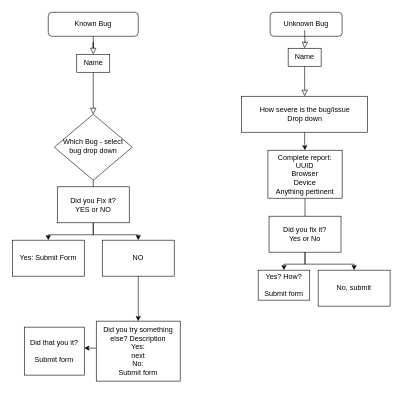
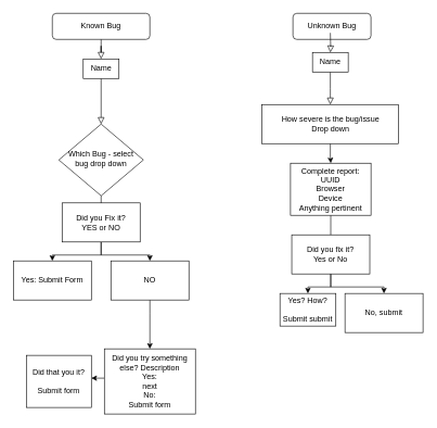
  <mxCell id="0" />
  <mxCell id="1" parent="0" />
  <mxCell id="2" value="" style="rounded=0;html=1;jettySize=auto;orthogonalLoop=1;fontSize=11;endArrow=block;endFill=0;endSize=8;strokeWidth=1;shadow=0;labelBackgroundColor=none;edgeStyle=orthogonalEdgeStyle;" parent="1" source="10" target="5" edge="1"><mxGeometry relative="1" as="geometry" /></mxCell>
  <mxCell id="3" value="Known Bug" style="rounded=1;whiteSpace=wrap;html=1;fontSize=12;glass=0;strokeWidth=1;shadow=0;" parent="1" vertex="1"><mxGeometry x="80" y="20" width="150" height="40" as="geometry" /></mxCell>
  <mxCell id="4" value="" style="edgeStyle=orthogonalEdgeStyle;rounded=0;orthogonalLoop=1;jettySize=auto;html=1;" edge="1" parent="1" source="5"><mxGeometry relative="1" as="geometry"><mxPoint x="155" y="310" as="targetPoint" /></mxGeometry></mxCell>
  <mxCell id="5" value="Which Bug - select bug drop down" style="rhombus;whiteSpace=wrap;html=1;shadow=0;fontFamily=Helvetica;fontSize=12;align=center;strokeWidth=1;spacing=6;spacingTop=-4;" parent="1" vertex="1"><mxGeometry x="90" y="190" width="130" height="110" as="geometry" /></mxCell>
  <mxCell id="6" value="Unknown Bug" style="rounded=1;whiteSpace=wrap;html=1;fontSize=12;glass=0;strokeWidth=1;shadow=0;" vertex="1" parent="1"><mxGeometry x="450" y="20" width="120" height="40" as="geometry" /></mxCell>
  <mxCell id="7" value="" style="edgeStyle=orthogonalEdgeStyle;rounded=0;orthogonalLoop=1;jettySize=auto;html=1;" edge="1" parent="1" source="9" target="12"><mxGeometry relative="1" as="geometry" /></mxCell>
  <mxCell id="8" value="" style="edgeStyle=orthogonalEdgeStyle;rounded=0;orthogonalLoop=1;jettySize=auto;html=1;" edge="1" parent="1" source="9" target="14"><mxGeometry relative="1" as="geometry" /></mxCell>
  <mxCell id="9" value="&lt;div&gt;Did you Fix it?&lt;/div&gt;&lt;div&gt;YES or NO&lt;/div&gt;" style="rounded=0;whiteSpace=wrap;html=1;" vertex="1" parent="1"><mxGeometry x="95" y="311" width="120" height="60" as="geometry" /></mxCell>
  <mxCell id="10" value="Name" style="rounded=0;whiteSpace=wrap;html=1;" vertex="1" parent="1"><mxGeometry x="127.5" y="90" width="55" height="30" as="geometry" /></mxCell>
  <mxCell id="11" value="" style="rounded=0;html=1;jettySize=auto;orthogonalLoop=1;fontSize=11;endArrow=block;endFill=0;endSize=8;strokeWidth=1;shadow=0;labelBackgroundColor=none;edgeStyle=orthogonalEdgeStyle;" edge="1" parent="1" source="3" target="10"><mxGeometry relative="1" as="geometry"><mxPoint x="155" y="60" as="sourcePoint" /><mxPoint x="155" y="170" as="targetPoint" /></mxGeometry></mxCell>
  <mxCell id="12" value="Yes: Submit Form" style="rounded=0;whiteSpace=wrap;html=1;" vertex="1" parent="1"><mxGeometry x="20" y="400" width="120" height="60" as="geometry" /></mxCell>
  <mxCell id="13" value="" style="edgeStyle=orthogonalEdgeStyle;rounded=0;orthogonalLoop=1;jettySize=auto;html=1;" edge="1" parent="1" source="14" target="16"><mxGeometry relative="1" as="geometry"><Array as="points"><mxPoint x="230" y="480" /><mxPoint x="230" y="480" /></Array></mxGeometry></mxCell>
  <mxCell id="14" value="NO" style="rounded=0;whiteSpace=wrap;html=1;" vertex="1" parent="1"><mxGeometry x="170" y="400" width="120" height="60" as="geometry" /></mxCell>
  <mxCell id="15" style="edgeStyle=orthogonalEdgeStyle;rounded=0;orthogonalLoop=1;jettySize=auto;html=1;" edge="1" parent="1" source="16"><mxGeometry relative="1" as="geometry"><mxPoint x="140" y="580" as="targetPoint" /><Array as="points"><mxPoint x="150" y="580" /><mxPoint x="150" y="580" /></Array></mxGeometry></mxCell>
  <mxCell id="16" value="&lt;div&gt;Did you try something else? Description&lt;br&gt;Yes: &lt;br&gt;&lt;/div&gt;&lt;div&gt;next&lt;br&gt;No:&lt;br&gt;Submit form&lt;br&gt;&lt;/div&gt;" style="rounded=0;whiteSpace=wrap;html=1;" vertex="1" parent="1"><mxGeometry x="160" y="535" width="140" height="100" as="geometry" /></mxCell>
  <mxCell id="17" value="&lt;div&gt;Did that you it?&lt;/div&gt;&lt;div&gt;&lt;br&gt;&lt;/div&gt;&lt;div&gt;Submit form&lt;br&gt;&lt;/div&gt;" style="rounded=0;whiteSpace=wrap;html=1;" vertex="1" parent="1"><mxGeometry x="40" y="545" width="100" height="80" as="geometry" /></mxCell>
  <mxCell id="18" value="" style="rounded=0;html=1;jettySize=auto;orthogonalLoop=1;fontSize=11;endArrow=block;endFill=0;endSize=8;strokeWidth=1;shadow=0;labelBackgroundColor=none;edgeStyle=orthogonalEdgeStyle;" edge="1" parent="1" source="19"><mxGeometry relative="1" as="geometry"><mxPoint x="507.5" y="160" as="targetPoint" /></mxGeometry></mxCell>
  <mxCell id="19" value="Name" style="rounded=0;whiteSpace=wrap;html=1;" vertex="1" parent="1"><mxGeometry x="480" y="80" width="55" height="30" as="geometry" /></mxCell>
  <mxCell id="20" value="" style="rounded=0;html=1;jettySize=auto;orthogonalLoop=1;fontSize=11;endArrow=block;endFill=0;endSize=8;strokeWidth=1;shadow=0;labelBackgroundColor=none;edgeStyle=orthogonalEdgeStyle;" edge="1" parent="1" target="19"><mxGeometry relative="1" as="geometry"><mxPoint x="507.5" y="50" as="sourcePoint" /><mxPoint x="507.5" y="160" as="targetPoint" /></mxGeometry></mxCell>
  <mxCell id="21" value="" style="edgeStyle=orthogonalEdgeStyle;rounded=0;orthogonalLoop=1;jettySize=auto;html=1;" edge="1" parent="1" source="22" target="26"><mxGeometry relative="1" as="geometry" /></mxCell>
  <mxCell id="22" value="How severe is the bug/issue&lt;br&gt;Drop down" style="rounded=0;whiteSpace=wrap;html=1;" vertex="1" parent="1"><mxGeometry x="402.5" y="160" width="210" height="60" as="geometry" /></mxCell>
  <mxCell id="23" value="" style="edgeStyle=orthogonalEdgeStyle;rounded=0;orthogonalLoop=1;jettySize=auto;html=1;exitX=0.5;exitY=1;exitDx=0;exitDy=0;entryX=0.583;entryY=0;entryDx=0;entryDy=0;entryPerimeter=0;" edge="1" parent="1" source="26" target="25"><mxGeometry relative="1" as="geometry"><Array as="points"><mxPoint x="508" y="380" /></Array></mxGeometry></mxCell>
  <mxCell id="24" value="" style="edgeStyle=orthogonalEdgeStyle;rounded=0;orthogonalLoop=1;jettySize=auto;html=1;" edge="1" parent="1" source="25" target="27"><mxGeometry relative="1" as="geometry" /></mxCell>
  <mxCell id="25" value="Did you fix it? &lt;br&gt;Yes or No" style="whiteSpace=wrap;html=1;rounded=0;" vertex="1" parent="1"><mxGeometry x="448.13" y="360" width="120" height="60" as="geometry" /></mxCell>
  <mxCell id="26" value="Complete report:&lt;br&gt;&lt;div&gt;UUID&lt;/div&gt;&lt;div&gt;Browser&lt;/div&gt;&lt;div&gt;Device&lt;/div&gt;&lt;div&gt;Anything pertinent&lt;br&gt;&lt;/div&gt;" style="whiteSpace=wrap;html=1;rounded=0;" vertex="1" parent="1"><mxGeometry x="446.25" y="250" width="123.75" height="80" as="geometry" /></mxCell>
- <mxCell id="27" value="Yes? How?&lt;br&gt;&lt;br&gt;Submit form" style="whiteSpace=wrap;html=1;rounded=0;" vertex="1" parent="1"><mxGeometry x="430" y="450" width="86" height="50" as="geometry" /></mxCell>
+ <mxCell id="27" value="Yes? How?&lt;br&gt;&lt;br&gt;Submit submit" style="whiteSpace=wrap;html=1;rounded=0;" vertex="1" parent="1"><mxGeometry x="430" y="450" width="86" height="50" as="geometry" /></mxCell>
  <mxCell id="28" value="No, submit" style="rounded=0;whiteSpace=wrap;html=1;" vertex="1" parent="1"><mxGeometry x="530" y="450" width="120" height="60" as="geometry" /></mxCell>
  <mxCell id="29" value="" style="edgeStyle=orthogonalEdgeStyle;rounded=0;orthogonalLoop=1;jettySize=auto;html=1;" edge="1" parent="1" source="25" target="28"><mxGeometry relative="1" as="geometry"><Array as="points"><mxPoint x="508" y="440" /><mxPoint x="590" y="440" /></Array></mxGeometry></mxCell>
